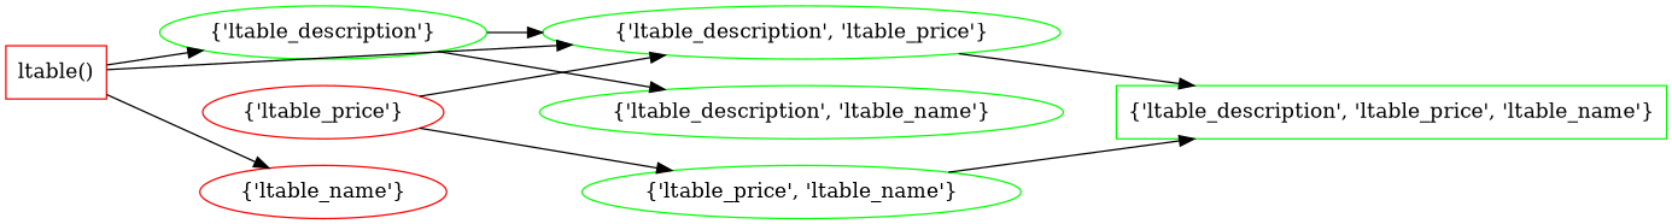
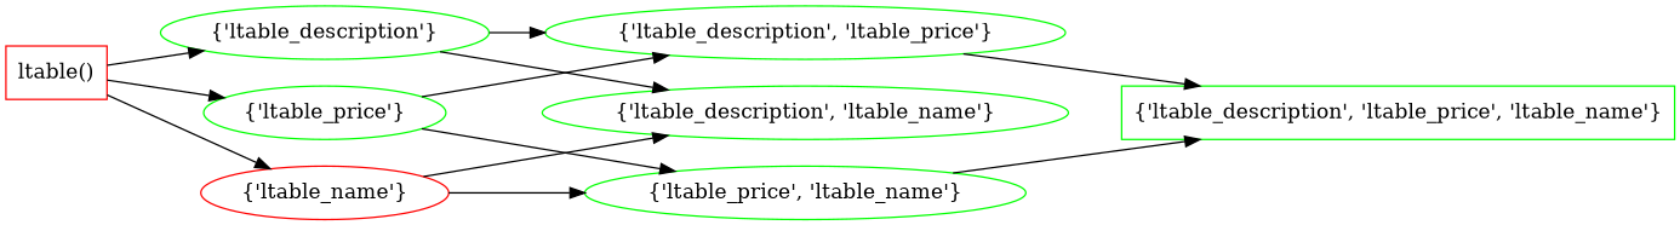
  digraph {
    rankdir=LR
    splines=line
    node [color=green]
    "{'ltable_description', 'ltable_price', 'ltable_name'}" [shape=box]
    n2 [color=red label="ltable()" shape=box]
    "{'ltable_name'}" [color=red]
    "{'ltable_description'}"
-   "{'ltable_price'}" [color=red]
+   "{'ltable_price'}"
    "{'ltable_description', 'ltable_name'}"
    "{'ltable_price', 'ltable_name'}"
    "{'ltable_description', 'ltable_price'}"
    n2 -> "{'ltable_name'}"
    n2 -> "{'ltable_description'}"
-   n2 -> "{'ltable_description', 'ltable_price'}"
+   n2 -> "{'ltable_price'}"
+   "{'ltable_name'}" -> "{'ltable_description', 'ltable_name'}"
+   "{'ltable_name'}" -> "{'ltable_price', 'ltable_name'}"
    "{'ltable_description'}" -> "{'ltable_description', 'ltable_name'}"
    "{'ltable_description'}" -> "{'ltable_description', 'ltable_price'}"
    "{'ltable_price'}" -> "{'ltable_price', 'ltable_name'}"
    "{'ltable_price'}" -> "{'ltable_description', 'ltable_price'}"
    "{'ltable_price', 'ltable_name'}" -> "{'ltable_description', 'ltable_price', 'ltable_name'}"
    "{'ltable_description', 'ltable_price'}" -> "{'ltable_description', 'ltable_price', 'ltable_name'}"
  }
